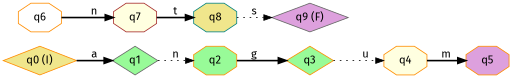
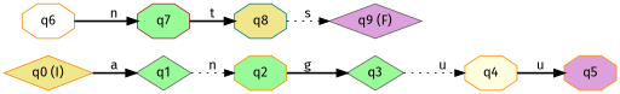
  digraph {
    fontname="Fira Sans"
    rankdir=LR
    node [color=darkorange fillcolor=palegreen fontname="Fira Sans" shape=octagon style=filled]
    edge [fontname="Fira Sans" style=bold]
    n1 [fillcolor=khaki label="q0 (I)" shape=diamond]
    n2 [color=gray40 label=q1 shape=diamond]
    n3 [label=q2]
-   n4 [label=q3 shape=diamond]
+   n4 [color=gray40 label=q3 shape=diamond]
    n5 [fillcolor=lightyellow label=q4]
    n6 [fillcolor=plum label=q5]
    n7 [fillcolor=white label=q6]
-   n8 [color=brown fillcolor=lightyellow label=q7]
+   n8 [color=brown label=q7]
    n9 [color=teal fillcolor=khaki label=q8]
    n10 [color=gray40 fillcolor=plum label="q9 (F)" shape=diamond]
    n1 -> n2 [label=a]
    n2 -> n3 [label=n style=dotted]
    n3 -> n4 [label=g]
    n4 -> n5 [label=u style=dotted]
-   n5 -> n6 [label=m]
+   n5 -> n6 [label=u]
    n7 -> n8 [label=n]
    n8 -> n9 [label=t]
    n9 -> n10 [label=s style=dotted]
  }
